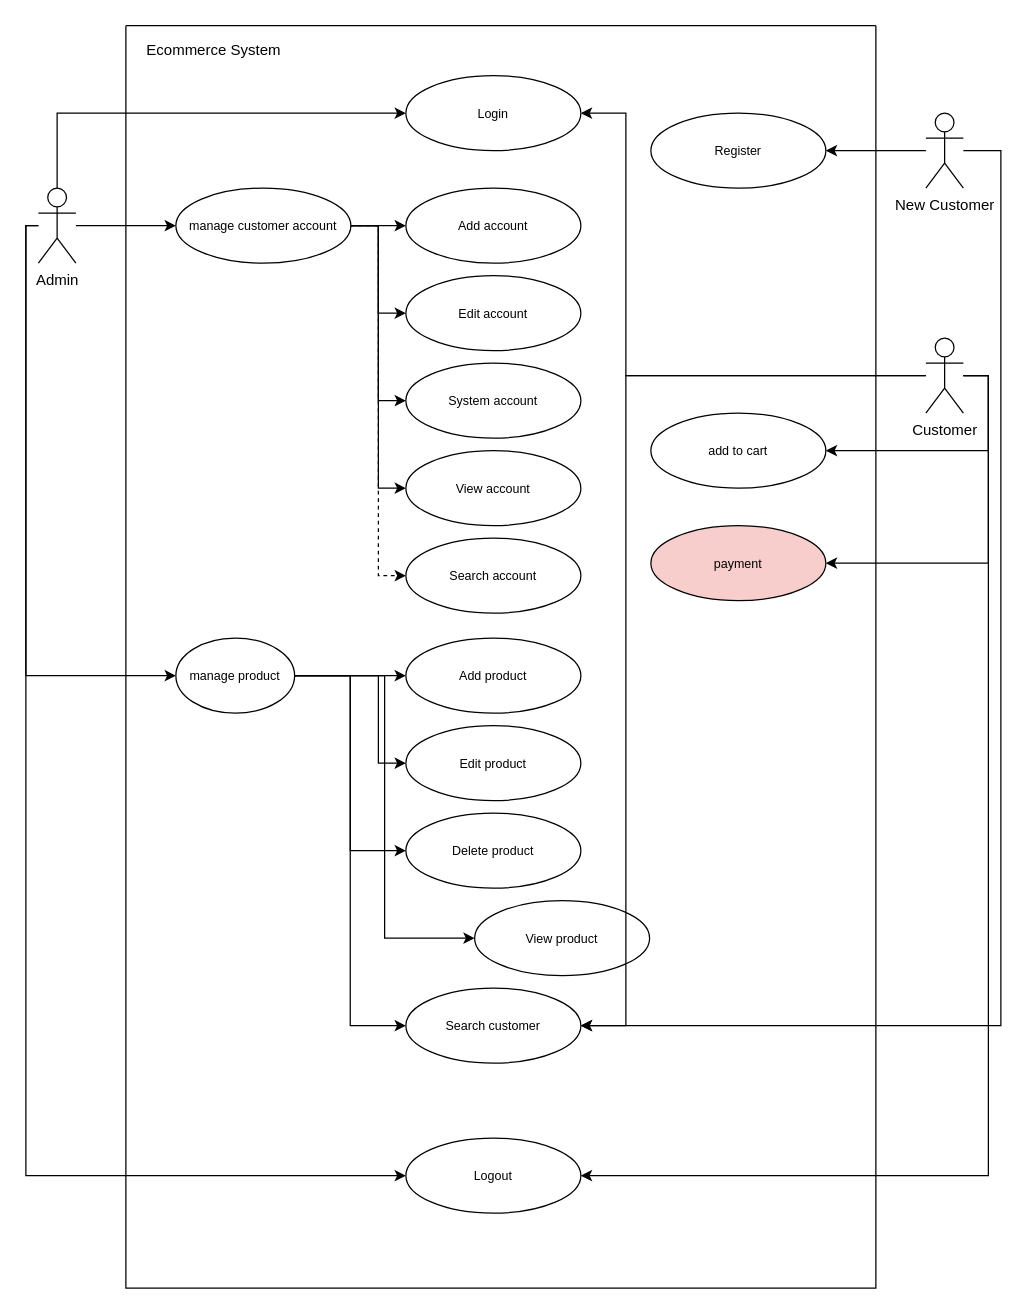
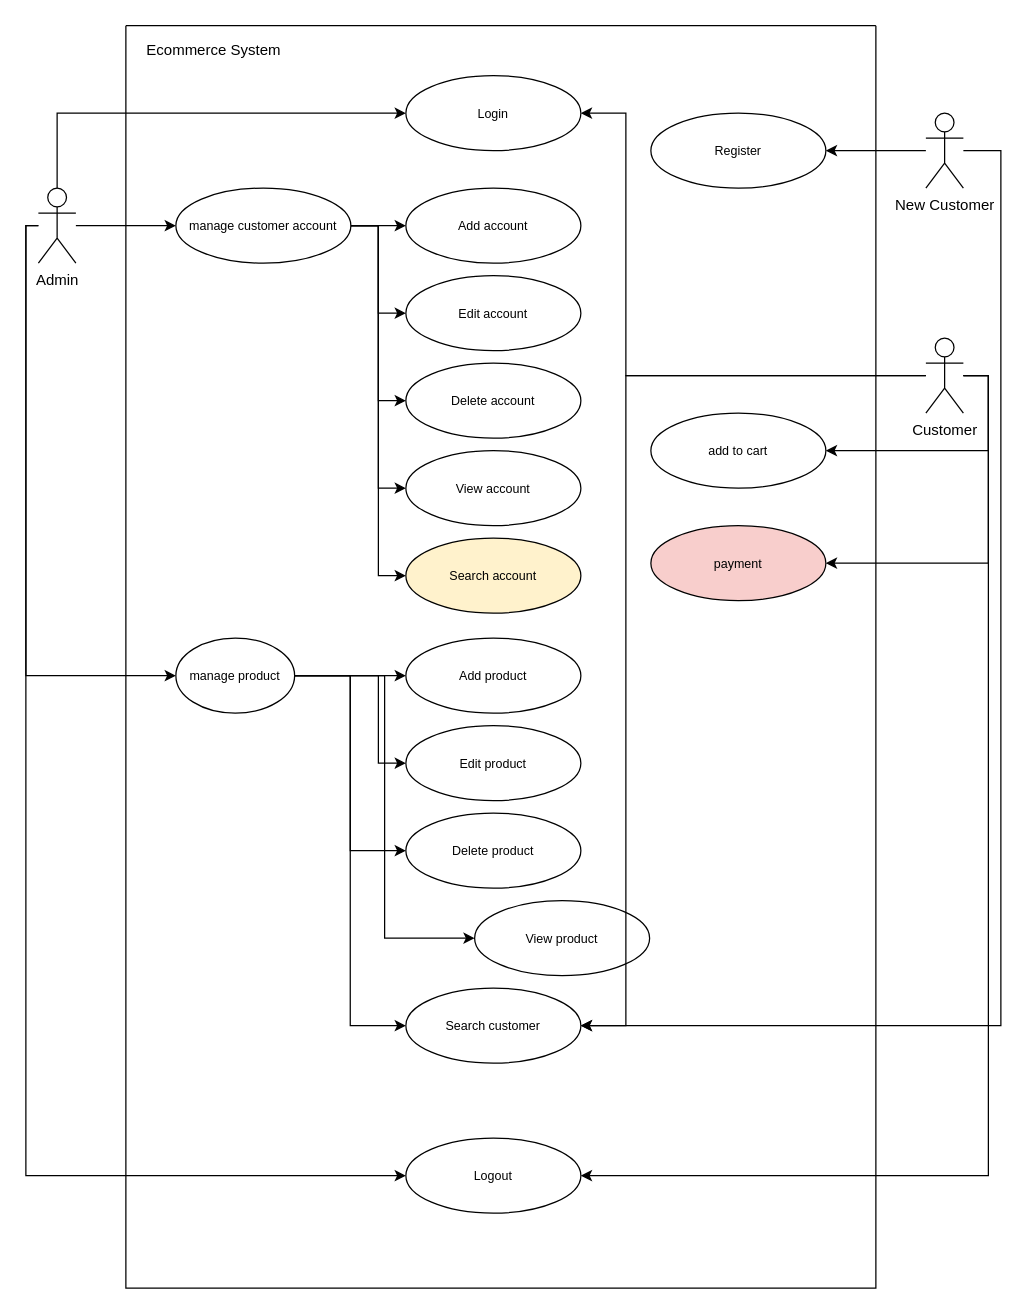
  <mxCell id="0" />
  <mxCell id="1" parent="0" />
  <mxCell id="2" style="edgeStyle=orthogonalEdgeStyle;rounded=0;orthogonalLoop=1;jettySize=auto;html=1;entryX=0;entryY=0.5;entryDx=0;entryDy=0;" edge="1" parent="1" source="6" target="16"><mxGeometry relative="1" as="geometry" /></mxCell>
  <mxCell id="3" style="edgeStyle=orthogonalEdgeStyle;rounded=0;orthogonalLoop=1;jettySize=auto;html=1;exitX=0.5;exitY=0;exitDx=0;exitDy=0;exitPerimeter=0;entryX=0;entryY=0.5;entryDx=0;entryDy=0;fontSize=10;" edge="1" parent="1" source="6" target="20"><mxGeometry relative="1" as="geometry" /></mxCell>
  <mxCell id="4" style="edgeStyle=orthogonalEdgeStyle;rounded=0;orthogonalLoop=1;jettySize=auto;html=1;entryX=0;entryY=0.5;entryDx=0;entryDy=0;fontSize=10;" edge="1" parent="1" source="6" target="26"><mxGeometry relative="1" as="geometry"><Array as="points"><mxPoint x="20" y="180" /><mxPoint x="20" y="540" /></Array></mxGeometry></mxCell>
  <mxCell id="5" style="edgeStyle=orthogonalEdgeStyle;rounded=0;orthogonalLoop=1;jettySize=auto;html=1;entryX=0;entryY=0.5;entryDx=0;entryDy=0;fontSize=10;" edge="1" parent="1" source="6" target="32"><mxGeometry relative="1" as="geometry"><Array as="points"><mxPoint x="20" y="180" /><mxPoint x="20" y="940" /></Array></mxGeometry></mxCell>
  <mxCell id="6" value="Admin" style="shape=umlActor;verticalLabelPosition=bottom;verticalAlign=top;html=1;outlineConnect=0;" vertex="1" parent="1"><mxGeometry x="30" y="150" width="30" height="60" as="geometry" /></mxCell>
  <mxCell id="7" value="" style="swimlane;startSize=0;" vertex="1" parent="1"><mxGeometry x="100" y="20" width="600" height="1010" as="geometry" /></mxCell>
  <mxCell id="8" value="Ecommerce System" style="text;html=1;align=center;verticalAlign=middle;resizable=0;points=[];autosize=1;strokeColor=none;fillColor=none;" vertex="1" parent="7"><mxGeometry x="10" y="10" width="120" height="20" as="geometry" /></mxCell>
  <mxCell id="9" value="&lt;font style=&quot;font-size: 10px&quot;&gt;Edit account&lt;/font&gt;" style="ellipse;whiteSpace=wrap;html=1;fontSize=10;" vertex="1" parent="7"><mxGeometry x="224" y="200" width="140" height="60" as="geometry" /></mxCell>
- <mxCell id="10" value="&lt;font style=&quot;font-size: 10px&quot;&gt;System account&lt;/font&gt;" style="ellipse;whiteSpace=wrap;html=1;fontSize=10;" vertex="1" parent="7"><mxGeometry x="224" y="270" width="140" height="60" as="geometry" /></mxCell>
+ <mxCell id="10" value="&lt;font style=&quot;font-size: 10px&quot;&gt;Delete account&lt;/font&gt;" style="ellipse;whiteSpace=wrap;html=1;fontSize=10;" vertex="1" parent="7"><mxGeometry x="224" y="270" width="140" height="60" as="geometry" /></mxCell>
  <mxCell id="11" value="&lt;font style=&quot;font-size: 10px&quot;&gt;Add account&lt;/font&gt;" style="ellipse;whiteSpace=wrap;html=1;fontSize=10;" vertex="1" parent="7"><mxGeometry x="224" y="130" width="140" height="60" as="geometry" /></mxCell>
  <mxCell id="12" style="edgeStyle=orthogonalEdgeStyle;rounded=0;orthogonalLoop=1;jettySize=auto;html=1;exitX=1;exitY=0.5;exitDx=0;exitDy=0;entryX=0;entryY=0.5;entryDx=0;entryDy=0;fontSize=10;" edge="1" parent="7" source="16" target="18"><mxGeometry relative="1" as="geometry" /></mxCell>
- <mxCell id="13" style="edgeStyle=orthogonalEdgeStyle;rounded=0;orthogonalLoop=1;jettySize=auto;html=1;exitX=1;exitY=0.5;exitDx=0;exitDy=0;entryX=0;entryY=0.5;entryDx=0;entryDy=0;fontSize=10;dashed=1;" edge="1" parent="7" source="16" target="19"><mxGeometry relative="1" as="geometry" /></mxCell>
+ <mxCell id="13" style="edgeStyle=orthogonalEdgeStyle;rounded=0;orthogonalLoop=1;jettySize=auto;html=1;exitX=1;exitY=0.5;exitDx=0;exitDy=0;entryX=0;entryY=0.5;entryDx=0;entryDy=0;fontSize=10;" edge="1" parent="7" source="16" target="19"><mxGeometry relative="1" as="geometry" /></mxCell>
  <mxCell id="14" style="edgeStyle=orthogonalEdgeStyle;rounded=0;orthogonalLoop=1;jettySize=auto;html=1;exitX=1;exitY=0.5;exitDx=0;exitDy=0;entryX=0;entryY=0.5;entryDx=0;entryDy=0;fontSize=10;" edge="1" parent="7" source="16" target="9"><mxGeometry relative="1" as="geometry" /></mxCell>
  <mxCell id="15" style="edgeStyle=orthogonalEdgeStyle;rounded=0;orthogonalLoop=1;jettySize=auto;html=1;exitX=1;exitY=0.5;exitDx=0;exitDy=0;entryX=0;entryY=0.5;entryDx=0;entryDy=0;fontSize=10;" edge="1" parent="7" source="16" target="10"><mxGeometry relative="1" as="geometry" /></mxCell>
  <mxCell id="16" value="&lt;font style=&quot;font-size: 10px&quot;&gt;manage customer account&lt;/font&gt;" style="ellipse;whiteSpace=wrap;html=1;fontSize=10;" vertex="1" parent="7"><mxGeometry x="40" y="130" width="140" height="60" as="geometry" /></mxCell>
  <mxCell id="17" style="edgeStyle=orthogonalEdgeStyle;rounded=0;orthogonalLoop=1;jettySize=auto;html=1;exitX=1;exitY=0.5;exitDx=0;exitDy=0;entryX=0;entryY=0.5;entryDx=0;entryDy=0;fontSize=10;" edge="1" parent="7" source="16" target="11"><mxGeometry relative="1" as="geometry" /></mxCell>
  <mxCell id="18" value="&lt;font style=&quot;font-size: 10px&quot;&gt;View account&lt;/font&gt;" style="ellipse;whiteSpace=wrap;html=1;fontSize=10;" vertex="1" parent="7"><mxGeometry x="224" y="340" width="140" height="60" as="geometry" /></mxCell>
- <mxCell id="19" value="&lt;font style=&quot;font-size: 10px&quot;&gt;Search account&lt;/font&gt;" style="ellipse;whiteSpace=wrap;html=1;fontSize=10;" vertex="1" parent="7"><mxGeometry x="224" y="410" width="140" height="60" as="geometry" /></mxCell>
+ <mxCell id="19" value="&lt;font style=&quot;font-size: 10px&quot;&gt;Search account&lt;/font&gt;" style="ellipse;whiteSpace=wrap;html=1;fontSize=10;fillColor=#fff2cc;" vertex="1" parent="7"><mxGeometry x="224" y="410" width="140" height="60" as="geometry" /></mxCell>
  <mxCell id="20" value="Login" style="ellipse;whiteSpace=wrap;html=1;fontSize=10;" vertex="1" parent="7"><mxGeometry x="224" y="40" width="140" height="60" as="geometry" /></mxCell>
  <mxCell id="21" style="edgeStyle=orthogonalEdgeStyle;rounded=0;orthogonalLoop=1;jettySize=auto;html=1;exitX=1;exitY=0.5;exitDx=0;exitDy=0;entryX=0;entryY=0.5;entryDx=0;entryDy=0;fontSize=10;" edge="1" parent="7" source="26" target="29"><mxGeometry relative="1" as="geometry" /></mxCell>
  <mxCell id="22" style="edgeStyle=orthogonalEdgeStyle;rounded=0;orthogonalLoop=1;jettySize=auto;html=1;exitX=1;exitY=0.5;exitDx=0;exitDy=0;entryX=0;entryY=0.5;entryDx=0;entryDy=0;fontSize=10;" edge="1" parent="7" source="26" target="27"><mxGeometry relative="1" as="geometry"><Array as="points"><mxPoint x="202" y="520" /><mxPoint x="202" y="590" /></Array></mxGeometry></mxCell>
  <mxCell id="23" style="edgeStyle=orthogonalEdgeStyle;rounded=0;orthogonalLoop=1;jettySize=auto;html=1;exitX=1;exitY=0.5;exitDx=0;exitDy=0;entryX=0;entryY=0.5;entryDx=0;entryDy=0;fontSize=10;" edge="1" parent="7" source="26" target="28"><mxGeometry relative="1" as="geometry" /></mxCell>
  <mxCell id="24" style="edgeStyle=orthogonalEdgeStyle;rounded=0;orthogonalLoop=1;jettySize=auto;html=1;exitX=1;exitY=0.5;exitDx=0;exitDy=0;entryX=0;entryY=0.5;entryDx=0;entryDy=0;fontSize=10;" edge="1" parent="7" source="26" target="30"><mxGeometry relative="1" as="geometry" /></mxCell>
  <mxCell id="25" style="edgeStyle=orthogonalEdgeStyle;rounded=0;orthogonalLoop=1;jettySize=auto;html=1;exitX=1;exitY=0.5;exitDx=0;exitDy=0;entryX=0;entryY=0.5;entryDx=0;entryDy=0;fontSize=10;" edge="1" parent="7" source="26" target="31"><mxGeometry relative="1" as="geometry" /></mxCell>
  <mxCell id="26" value="&lt;font style=&quot;font-size: 10px&quot;&gt;manage product&lt;/font&gt;" style="ellipse;whiteSpace=wrap;html=1;fontSize=10;" vertex="1" parent="7"><mxGeometry x="40" y="490" width="95" height="60" as="geometry" /></mxCell>
  <mxCell id="27" value="&lt;font style=&quot;font-size: 10px&quot;&gt;Edit product&lt;/font&gt;" style="ellipse;whiteSpace=wrap;html=1;fontSize=10;" vertex="1" parent="7"><mxGeometry x="224" y="560" width="140" height="60" as="geometry" /></mxCell>
  <mxCell id="28" value="&lt;font style=&quot;font-size: 10px&quot;&gt;Delete product&lt;/font&gt;" style="ellipse;whiteSpace=wrap;html=1;fontSize=10;" vertex="1" parent="7"><mxGeometry x="224" y="630" width="140" height="60" as="geometry" /></mxCell>
  <mxCell id="29" value="&lt;font style=&quot;font-size: 10px&quot;&gt;Add product&lt;/font&gt;" style="ellipse;whiteSpace=wrap;html=1;fontSize=10;" vertex="1" parent="7"><mxGeometry x="224" y="490" width="140" height="60" as="geometry" /></mxCell>
  <mxCell id="30" value="&lt;font style=&quot;font-size: 10px&quot;&gt;View product&lt;/font&gt;" style="ellipse;whiteSpace=wrap;html=1;fontSize=10;" vertex="1" parent="7"><mxGeometry x="279" y="700" width="140" height="60" as="geometry" /></mxCell>
  <mxCell id="31" value="&lt;font style=&quot;font-size: 10px&quot;&gt;Search customer&lt;/font&gt;" style="ellipse;whiteSpace=wrap;html=1;fontSize=10;" vertex="1" parent="7"><mxGeometry x="224" y="770" width="140" height="60" as="geometry" /></mxCell>
  <mxCell id="32" value="&lt;font style=&quot;font-size: 10px&quot;&gt;Logout&lt;/font&gt;" style="ellipse;whiteSpace=wrap;html=1;fontSize=10;" vertex="1" parent="7"><mxGeometry x="224" y="890" width="140" height="60" as="geometry" /></mxCell>
  <mxCell id="33" value="Register" style="ellipse;whiteSpace=wrap;html=1;fontSize=10;" vertex="1" parent="7"><mxGeometry x="420" y="70" width="140" height="60" as="geometry" /></mxCell>
  <mxCell id="34" value="add to cart" style="ellipse;whiteSpace=wrap;html=1;fontSize=10;" vertex="1" parent="7"><mxGeometry x="420" y="310" width="140" height="60" as="geometry" /></mxCell>
  <mxCell id="35" value="payment" style="ellipse;whiteSpace=wrap;html=1;fontSize=10;fillColor=#f8cecc;" vertex="1" parent="7"><mxGeometry x="420" y="400" width="140" height="60" as="geometry" /></mxCell>
  <mxCell id="36" style="edgeStyle=orthogonalEdgeStyle;rounded=0;orthogonalLoop=1;jettySize=auto;html=1;entryX=1;entryY=0.5;entryDx=0;entryDy=0;fontSize=10;" edge="1" parent="1" source="38" target="33"><mxGeometry relative="1" as="geometry" /></mxCell>
  <mxCell id="37" style="edgeStyle=orthogonalEdgeStyle;rounded=0;orthogonalLoop=1;jettySize=auto;html=1;entryX=1;entryY=0.5;entryDx=0;entryDy=0;fontSize=10;" edge="1" parent="1" source="38" target="31"><mxGeometry relative="1" as="geometry"><Array as="points"><mxPoint x="800" y="120" /><mxPoint x="800" y="820" /></Array></mxGeometry></mxCell>
  <mxCell id="38" value="New Customer" style="shape=umlActor;verticalLabelPosition=bottom;verticalAlign=top;html=1;outlineConnect=0;" vertex="1" parent="1"><mxGeometry x="740" y="90" width="30" height="60" as="geometry" /></mxCell>
  <mxCell id="39" style="edgeStyle=orthogonalEdgeStyle;rounded=0;orthogonalLoop=1;jettySize=auto;html=1;entryX=1;entryY=0.5;entryDx=0;entryDy=0;fontSize=10;" edge="1" parent="1" source="44" target="31"><mxGeometry relative="1" as="geometry"><Array as="points"><mxPoint x="500" y="300" /><mxPoint x="500" y="820" /></Array></mxGeometry></mxCell>
  <mxCell id="40" style="edgeStyle=orthogonalEdgeStyle;rounded=0;orthogonalLoop=1;jettySize=auto;html=1;entryX=1;entryY=0.5;entryDx=0;entryDy=0;fontSize=10;" edge="1" parent="1" source="44" target="20"><mxGeometry relative="1" as="geometry"><Array as="points"><mxPoint x="500" y="300" /><mxPoint x="500" y="90" /></Array></mxGeometry></mxCell>
  <mxCell id="41" style="edgeStyle=orthogonalEdgeStyle;rounded=0;orthogonalLoop=1;jettySize=auto;html=1;fontSize=10;" edge="1" parent="1" source="44" target="34"><mxGeometry relative="1" as="geometry"><Array as="points"><mxPoint x="790" y="300" /><mxPoint x="790" y="360" /></Array></mxGeometry></mxCell>
  <mxCell id="42" style="edgeStyle=orthogonalEdgeStyle;rounded=0;orthogonalLoop=1;jettySize=auto;html=1;entryX=1;entryY=0.5;entryDx=0;entryDy=0;fontSize=10;" edge="1" parent="1" source="44" target="35"><mxGeometry relative="1" as="geometry"><Array as="points"><mxPoint x="790" y="300" /><mxPoint x="790" y="450" /></Array></mxGeometry></mxCell>
  <mxCell id="43" style="edgeStyle=orthogonalEdgeStyle;rounded=0;orthogonalLoop=1;jettySize=auto;html=1;entryX=1;entryY=0.5;entryDx=0;entryDy=0;fontSize=10;" edge="1" parent="1" source="44" target="32"><mxGeometry relative="1" as="geometry"><Array as="points"><mxPoint x="790" y="300" /><mxPoint x="790" y="940" /></Array></mxGeometry></mxCell>
  <mxCell id="44" value="Customer" style="shape=umlActor;verticalLabelPosition=bottom;verticalAlign=top;html=1;outlineConnect=0;" vertex="1" parent="1"><mxGeometry x="740" y="270" width="30" height="60" as="geometry" /></mxCell>
